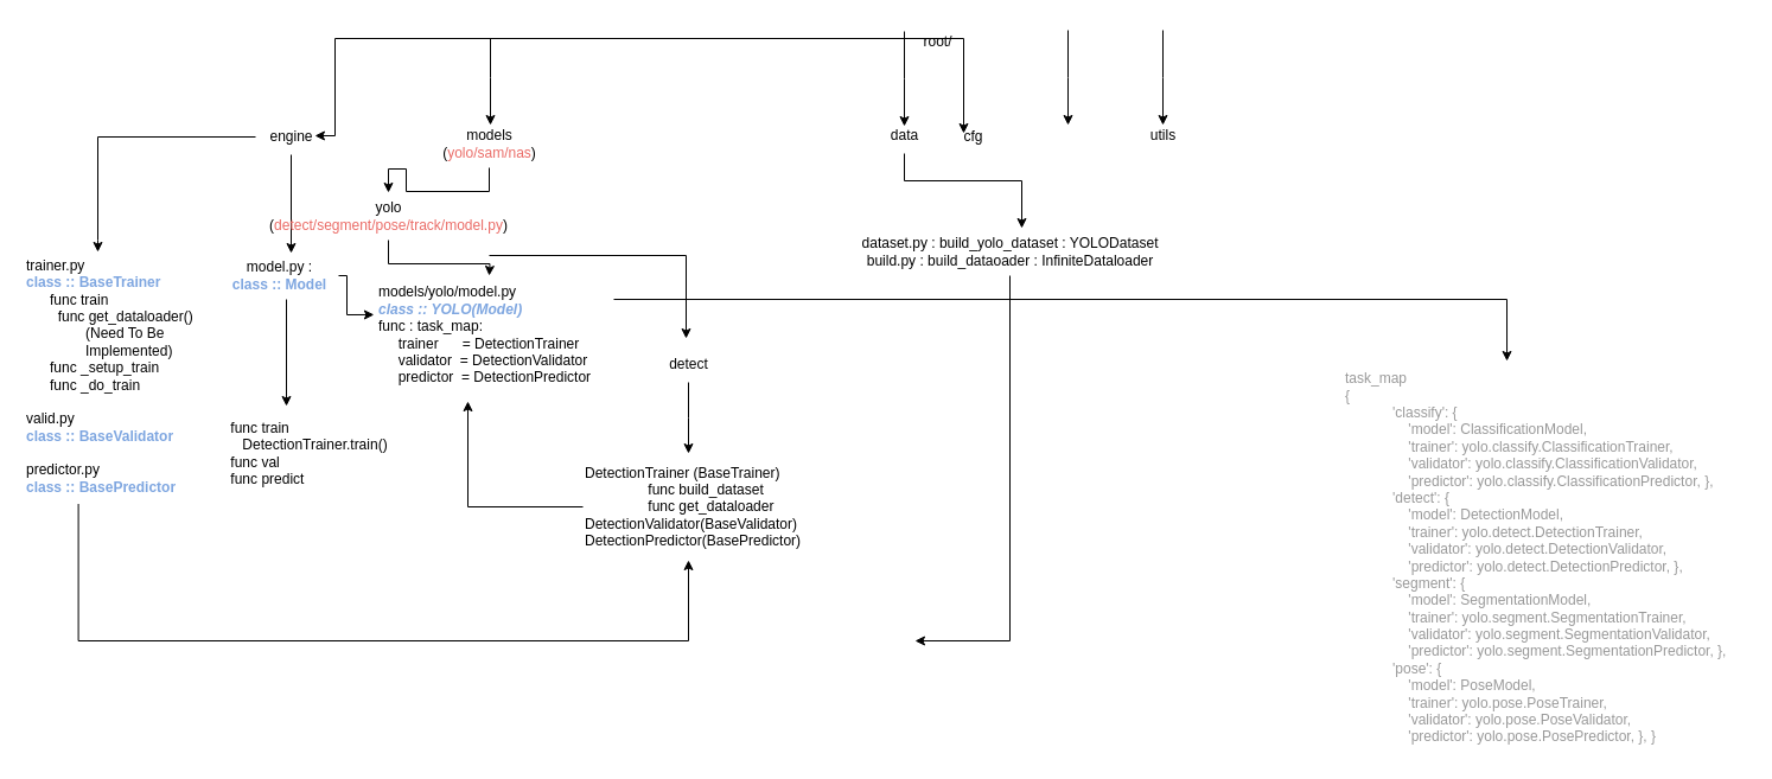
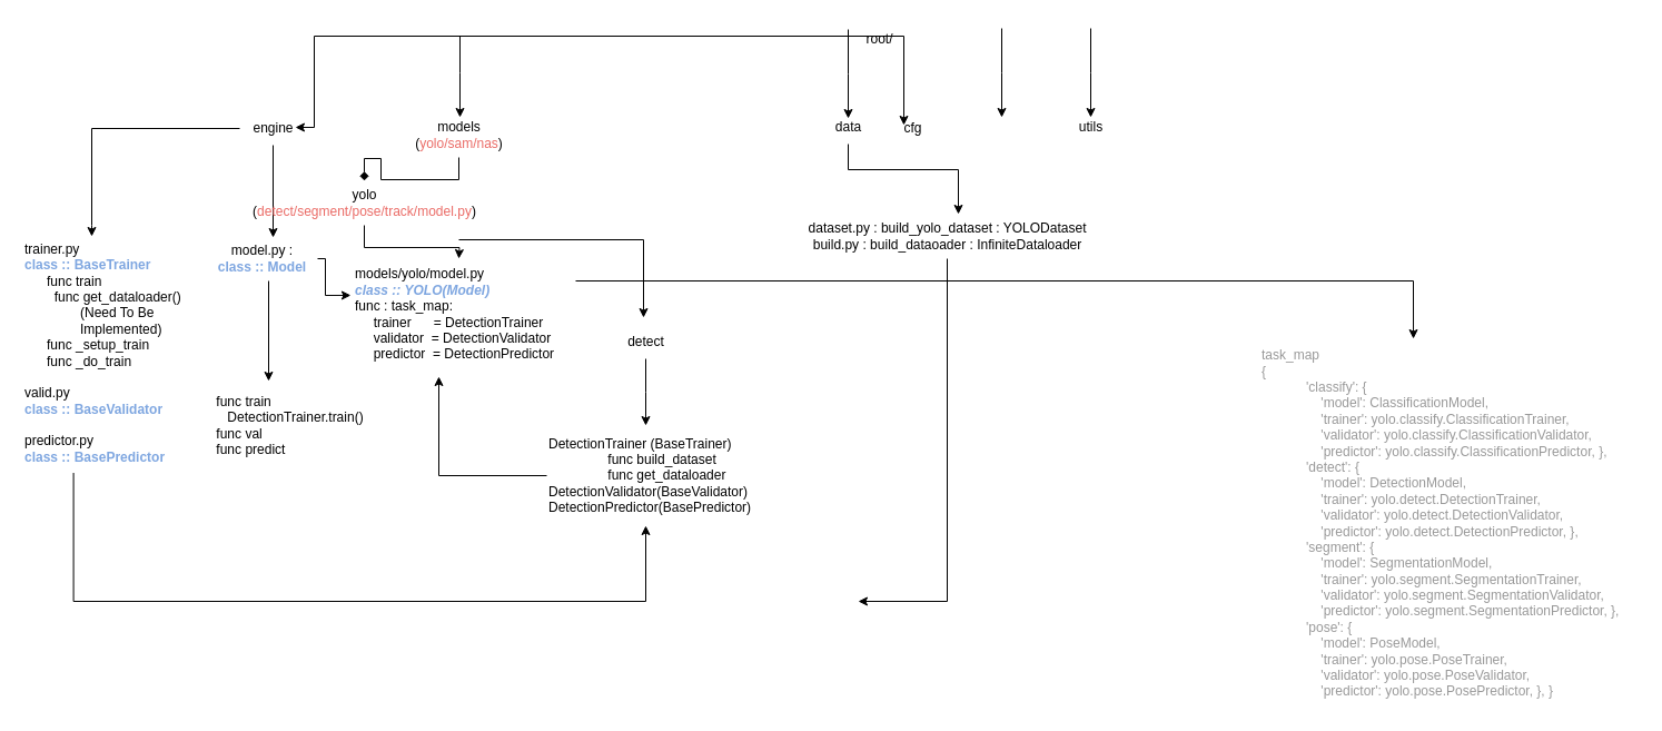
  <mxCell id="0" />
  <mxCell id="1" parent="0" />
  <mxCell id="2" style="edgeStyle=orthogonalEdgeStyle;rounded=0;orthogonalLoop=1;jettySize=auto;html=1;entryX=0.833;entryY=0.233;entryDx=0;entryDy=0;entryPerimeter=0;" parent="1" edge="1"><mxGeometry relative="1" as="geometry"><mxPoint x="264.98" y="113.99" as="targetPoint" /><mxPoint x="440" y="32" as="sourcePoint" /><Array as="points"><mxPoint x="282" y="32" /></Array></mxGeometry></mxCell>
  <mxCell id="3" style="edgeStyle=orthogonalEdgeStyle;rounded=0;orthogonalLoop=1;jettySize=auto;html=1;" parent="1" edge="1"><mxGeometry relative="1" as="geometry"><mxPoint x="812" y="112" as="targetPoint" /><mxPoint x="351" y="32" as="sourcePoint" /><Array as="points"><mxPoint x="812" y="32" /></Array></mxGeometry></mxCell>
  <mxCell id="4" value="root/" style="text;html=1;align=center;verticalAlign=middle;resizable=0;points=[];autosize=1;strokeColor=none;fillColor=none;" parent="1" vertex="1"><mxGeometry x="765" y="20" width="50" height="30" as="geometry" /></mxCell>
  <mxCell id="5" style="edgeStyle=orthogonalEdgeStyle;rounded=0;orthogonalLoop=1;jettySize=auto;html=1;entryX=0.6;entryY=0.025;entryDx=0;entryDy=0;entryPerimeter=0;" parent="1" source="7" edge="1" target="25"><mxGeometry relative="1" as="geometry"><mxPoint x="245" y="172" as="targetPoint" /></mxGeometry></mxCell>
  <mxCell id="6" value="" style="edgeStyle=orthogonalEdgeStyle;rounded=0;orthogonalLoop=1;jettySize=auto;html=1;" parent="1" source="7" edge="1"><mxGeometry relative="1" as="geometry"><mxPoint y="212" as="targetPoint" x="82" /><Array as="points"><mxPoint y="115" x="82" /><mxPoint y="202" x="82" /></Array></mxGeometry></mxCell>
  <mxCell id="7" value="engine" style="text;html=1;align=center;verticalAlign=middle;resizable=0;points=[];autosize=1;strokeColor=none;fillColor=none;" parent="1" vertex="1"><mxGeometry x="215" y="100" width="60" height="30" as="geometry" /></mxCell>
- <mxCell id="8" value="" style="edgeStyle=orthogonalEdgeStyle;rounded=0;orthogonalLoop=1;jettySize=auto;html=1;" parent="1" source="9" target="19" edge="1"><mxGeometry relative="1" as="geometry" /></mxCell>
+ <mxCell id="8" value="" style="edgeStyle=orthogonalEdgeStyle;rounded=0;orthogonalLoop=1;jettySize=auto;html=1;endArrow=diamond;" parent="1" source="9" target="19" edge="1"><mxGeometry relative="1" as="geometry" /></mxCell>
  <mxCell id="9" value="models&lt;br&gt;(&lt;font color=&quot;#ea6b66&quot;&gt;yolo/sam/nas&lt;/font&gt;)" style="text;html=1;align=center;verticalAlign=middle;resizable=0;points=[];autosize=1;strokeColor=none;fillColor=none;" parent="1" vertex="1"><mxGeometry x="362" y="101" width="100" height="40" as="geometry" /></mxCell>
  <mxCell id="10" value="utils" style="text;html=1;align=center;verticalAlign=middle;resizable=0;points=[];autosize=1;strokeColor=none;fillColor=none;" parent="1" vertex="1"><mxGeometry x="960" y="99" width="40" height="30" as="geometry" /></mxCell>
  <mxCell id="11" style="edgeStyle=orthogonalEdgeStyle;rounded=0;orthogonalLoop=1;jettySize=auto;html=1;" parent="1" edge="1"><mxGeometry relative="1" as="geometry"><mxPoint x="413" y="105" as="targetPoint" /><mxPoint x="412" y="32" as="sourcePoint" /><Array as="points"><mxPoint x="413" y="65" /><mxPoint x="413" y="65" /></Array></mxGeometry></mxCell>
  <mxCell id="12" style="edgeStyle=orthogonalEdgeStyle;rounded=0;orthogonalLoop=1;jettySize=auto;html=1;" parent="1" source="13" edge="1"><mxGeometry relative="1" as="geometry"><mxPoint x="861" y="192" as="targetPoint" /><Array as="points"><mxPoint x="762" y="152" /><mxPoint x="861" y="152" /></Array></mxGeometry></mxCell>
  <mxCell id="13" value="data&lt;span style=&quot;color: rgba(0, 0, 0, 0); font-family: monospace; font-size: 0px; text-align: start;&quot;&gt;%3CmxGraphModel%3E%3Croot%3E%3CmxCell%20id%3D%220%22%2F%3E%3CmxCell%20id%3D%221%22%20parent%3D%220%22%2F%3E%3CmxCell%20id%3D%222%22%20style%3D%22edgeStyle%3DorthogonalEdgeStyle%3Brounded%3D0%3BorthogonalLoop%3D1%3BjettySize%3Dauto%3Bhtml%3D1%3B%22%20edge%3D%221%22%20parent%3D%221%22%3E%3CmxGeometry%20relative%3D%221%22%20as%3D%22geometry%22%3E%3CmxPoint%20x%3D%22240%22%20y%3D%22480%22%20as%3D%22targetPoint%22%2F%3E%3CmxPoint%20x%3D%22240%22%20y%3D%22415%22%20as%3D%22sourcePoint%22%2F%3E%3C%2FmxGeometry%3E%3C%2FmxCell%3E%3CmxCell%20id%3D%223%22%20value%3D%22models%22%20style%3D%22text%3Bhtml%3D1%3Balign%3Dcenter%3BverticalAlign%3Dmiddle%3Bresizable%3D0%3Bpoints%3D%5B%5D%3Bautosize%3D1%3BstrokeColor%3Dnone%3BfillColor%3Dnone%3B%22%20vertex%3D%221%22%20parent%3D%221%22%3E%3CmxGeometry%20x%3D%22200%22%20y%3D%22475%22%20width%3D%2260%22%20height%3D%2230%22%20as%3D%22geometry%22%2F%3E%3C%2FmxCell%3E%3C%2Froot%3E%3C%2FmxGraphModel%3E&lt;/span&gt;" style="text;html=1;align=center;verticalAlign=middle;resizable=0;points=[];autosize=1;strokeColor=none;fillColor=none;" parent="1" vertex="1"><mxGeometry x="737" y="99" width="50" height="30" as="geometry" /></mxCell>
  <mxCell id="14" value="cfg" style="text;html=1;align=center;verticalAlign=middle;resizable=0;points=[];autosize=1;strokeColor=none;fillColor=none;" parent="1" vertex="1"><mxGeometry x="800" y="100" width="40" height="30" as="geometry" /></mxCell>
  <mxCell id="15" style="edgeStyle=orthogonalEdgeStyle;rounded=0;orthogonalLoop=1;jettySize=auto;html=1;" parent="1" edge="1"><mxGeometry relative="1" as="geometry"><mxPoint x="980" y="105" as="targetPoint" /><mxPoint x="980" y="25" as="sourcePoint" /><Array as="points"><mxPoint x="980" y="65" /><mxPoint x="980" y="65" /></Array></mxGeometry></mxCell>
  <mxCell id="16" style="edgeStyle=orthogonalEdgeStyle;rounded=0;orthogonalLoop=1;jettySize=auto;html=1;" parent="1" edge="1"><mxGeometry relative="1" as="geometry"><mxPoint x="762" y="106" as="targetPoint" /><mxPoint x="762" y="26" as="sourcePoint" /><Array as="points"><mxPoint x="762" y="66" /><mxPoint x="762" y="66" /></Array></mxGeometry></mxCell>
  <mxCell id="17" style="edgeStyle=orthogonalEdgeStyle;rounded=0;orthogonalLoop=1;jettySize=auto;html=1;" parent="1" edge="1"><mxGeometry relative="1" as="geometry"><mxPoint x="900" y="105" as="targetPoint" /><mxPoint x="900" y="25" as="sourcePoint" /><Array as="points"><mxPoint x="900" y="65" /><mxPoint x="900" y="65" /></Array></mxGeometry></mxCell>
  <mxCell id="18" style="edgeStyle=orthogonalEdgeStyle;rounded=0;orthogonalLoop=1;jettySize=auto;html=1;fontColor=#000000;" edge="1" parent="1" source="19"><mxGeometry relative="1" as="geometry"><mxPoint x="412" y="232" as="targetPoint" /></mxGeometry></mxCell>
  <mxCell id="19" value="yolo&lt;br&gt;(&lt;font color=&quot;#ea6b66&quot;&gt;detect/segment/pose/track/model.py&lt;/font&gt;)" style="text;html=1;align=center;verticalAlign=middle;resizable=0;points=[];autosize=1;strokeColor=none;fillColor=none;" parent="1" vertex="1"><mxGeometry x="217" y="162" width="220" height="40" as="geometry" /></mxCell>
  <mxCell id="20" style="edgeStyle=orthogonalEdgeStyle;rounded=0;orthogonalLoop=1;jettySize=auto;html=1;" parent="1" edge="1"><mxGeometry relative="1" as="geometry"><mxPoint x="578" y="285" as="targetPoint" /><Array as="points"><mxPoint x="578" y="215" /></Array><mxPoint x="412" y="215" as="sourcePoint" /></mxGeometry></mxCell>
  <mxCell id="21" style="edgeStyle=orthogonalEdgeStyle;rounded=0;orthogonalLoop=1;jettySize=auto;html=1;entryX=0.406;entryY=-0.003;entryDx=0;entryDy=0;entryPerimeter=0;fontColor=#EA6B66;" edge="1" parent="1" source="22" target="34"><mxGeometry relative="1" as="geometry"><Array as="points"><mxPoint x="1270" y="252" /></Array></mxGeometry></mxCell>
  <mxCell id="22" value="models/yolo/model.py&lt;br&gt;&lt;b&gt;&lt;i&gt;&lt;font color=&quot;#7ea6e0&quot;&gt;class :: YOLO(Model)&lt;/font&gt;&lt;br&gt;&lt;/i&gt;&lt;/b&gt;func : task_map:&lt;br&gt;&lt;span style=&quot;&quot;&gt;&amp;nbsp; &amp;nbsp; &amp;nbsp;trainer&amp;nbsp; &amp;nbsp; &amp;nbsp; = DetectionTrainer&lt;/span&gt;&lt;br style=&quot;&quot;&gt;&lt;span style=&quot;&quot;&gt;&amp;nbsp; &amp;nbsp; &amp;nbsp;validator&amp;nbsp; = DetectionValidator&lt;/span&gt;&lt;br style=&quot;&quot;&gt;&lt;span style=&quot;&quot;&gt;&amp;nbsp; &amp;nbsp; &amp;nbsp;predictor&amp;nbsp; = DetectionPredictor&lt;/span&gt;" style="text;html=1;align=left;verticalAlign=middle;resizable=0;points=[];autosize=1;strokeColor=none;fillColor=none;" parent="1" vertex="1"><mxGeometry x="317" y="232" width="200" height="100" as="geometry" /></mxCell>
  <mxCell id="23" style="edgeStyle=orthogonalEdgeStyle;rounded=0;orthogonalLoop=1;jettySize=auto;html=1;fontColor=#000000;" edge="1" parent="1"><mxGeometry relative="1" as="geometry"><mxPoint x="241" y="252" as="sourcePoint" /><mxPoint x="241" y="342" as="targetPoint" /><Array as="points" /></mxGeometry></mxCell>
  <mxCell id="24" style="edgeStyle=orthogonalEdgeStyle;rounded=0;orthogonalLoop=1;jettySize=auto;html=1;entryX=-0.011;entryY=0.345;entryDx=0;entryDy=0;entryPerimeter=0;fontColor=#000000;" edge="1" parent="1"><mxGeometry relative="1" as="geometry"><mxPoint x="285" y="232" as="sourcePoint" /><mxPoint x="314.91" y="264.95" as="targetPoint" /><Array as="points"><mxPoint x="292" y="232" /><mxPoint x="292" y="265" /></Array></mxGeometry></mxCell>
  <mxCell id="25" value="model.py : &lt;br&gt;&lt;b&gt;&lt;font color=&quot;#7ea6e0&quot;&gt;class :: Model&lt;/font&gt;&lt;/b&gt;" style="text;html=1;align=center;verticalAlign=middle;resizable=0;points=[];autosize=1;strokeColor=none;fillColor=none;" parent="1" vertex="1"><mxGeometry x="185" y="212" width="100" height="40" as="geometry" /></mxCell>
  <mxCell id="26" style="edgeStyle=orthogonalEdgeStyle;rounded=0;orthogonalLoop=1;jettySize=auto;html=1;fontColor=#000000;" edge="1" parent="1" source="27"><mxGeometry relative="1" as="geometry"><mxPoint x="580" y="382" as="targetPoint" /></mxGeometry></mxCell>
  <mxCell id="27" value="detect" style="text;html=1;align=center;verticalAlign=middle;resizable=0;points=[];autosize=1;strokeColor=none;fillColor=none;" parent="1" vertex="1"><mxGeometry x="550" y="292" width="60" height="30" as="geometry" /></mxCell>
  <mxCell id="28" style="edgeStyle=orthogonalEdgeStyle;rounded=0;orthogonalLoop=1;jettySize=auto;html=1;entryX=0.385;entryY=1.06;entryDx=0;entryDy=0;entryPerimeter=0;fontColor=#000000;" edge="1" parent="1" source="29" target="22"><mxGeometry relative="1" as="geometry"><Array as="points"><mxPoint x="394" y="427" /></Array></mxGeometry></mxCell>
  <mxCell id="29" value="DetectionTrainer (BaseTrainer)&lt;br&gt;&amp;nbsp; &amp;nbsp; &amp;nbsp; &amp;nbsp; &amp;nbsp; &amp;nbsp; &amp;nbsp; &amp;nbsp; func build_dataset&lt;br&gt;&amp;nbsp; &amp;nbsp; &amp;nbsp; &amp;nbsp; &amp;nbsp; &amp;nbsp; &amp;nbsp; &amp;nbsp; func get_dataloader&lt;br&gt;DetectionValidator(BaseValidator)&lt;br&gt;DetectionPredictor(BasePredictor)" style="text;html=1;align=left;verticalAlign=middle;resizable=0;points=[];autosize=1;strokeColor=none;fillColor=none;" parent="1" vertex="1"><mxGeometry x="491" y="382" width="210" height="90" as="geometry" /></mxCell>
  <mxCell id="30" style="edgeStyle=orthogonalEdgeStyle;rounded=0;orthogonalLoop=1;jettySize=auto;html=1;exitX=0.285;exitY=1.012;exitDx=0;exitDy=0;exitPerimeter=0;" parent="1" source="31" edge="1"><mxGeometry relative="1" as="geometry"><mxPoint x="580" y="472" as="targetPoint" /><Array as="points"><mxPoint x="66" y="540" /><mxPoint x="580" y="540" /></Array><mxPoint x="66" y="305" as="sourcePoint" /></mxGeometry></mxCell>
  <mxCell id="31" value="trainer.py&amp;nbsp;&lt;br&gt;&lt;b&gt;&lt;font color=&quot;#7ea6e0&quot;&gt;class :: BaseTrainer&lt;br&gt;&lt;/font&gt;&lt;/b&gt;&amp;nbsp; &amp;nbsp; &amp;nbsp; func train&lt;br&gt;&amp;nbsp; &amp;nbsp; &amp;nbsp; &amp;nbsp; func get_dataloader()&lt;br&gt;&amp;nbsp; &amp;nbsp; &amp;nbsp; &amp;nbsp; &amp;nbsp; &amp;nbsp; &amp;nbsp; &amp;nbsp;(Need To Be &lt;br&gt;&amp;nbsp; &amp;nbsp; &amp;nbsp; &amp;nbsp; &amp;nbsp; &amp;nbsp; &amp;nbsp; &amp;nbsp;Implemented)&lt;br&gt;&amp;nbsp; &amp;nbsp; &amp;nbsp; func _setup_train&lt;br&gt;&amp;nbsp; &amp;nbsp; &amp;nbsp; func _do_train&lt;br&gt;&lt;br&gt;valid.py &lt;br&gt;&lt;font color=&quot;#7ea6e0&quot;&gt;&lt;b&gt;class :: BaseValidator&lt;br&gt;&lt;/b&gt;&lt;/font&gt;&lt;br&gt;predictor.py&amp;nbsp;&lt;br&gt;&lt;b&gt;&lt;font color=&quot;#7ea6e0&quot;&gt;class :: BasePredictor&lt;/font&gt;&lt;/b&gt;" style="text;html=1;align=left;verticalAlign=middle;resizable=0;points=[];autosize=1;strokeColor=none;fillColor=none;" parent="1" vertex="1"><mxGeometry x="20" y="212" width="160" height="210" as="geometry" /></mxCell>
  <mxCell id="32" style="edgeStyle=orthogonalEdgeStyle;rounded=0;orthogonalLoop=1;jettySize=auto;html=1;" parent="1" source="33" edge="1"><mxGeometry relative="1" as="geometry"><mxPoint x="771" y="540" as="targetPoint" /><Array as="points"><mxPoint x="851" y="540" /></Array></mxGeometry></mxCell>
  <mxCell id="33" value="dataset.py : build_yolo_dataset : YOLODataset&lt;br&gt;build.py : build_dataoader : InfiniteDataloader" style="text;html=1;align=center;verticalAlign=middle;resizable=0;points=[];autosize=1;strokeColor=none;fillColor=none;" parent="1" vertex="1"><mxGeometry x="716" y="192" width="270" height="40" as="geometry" /></mxCell>
  <mxCell id="34" value="&lt;div&gt;&lt;font color=&quot;#999999&quot;&gt;task_map&lt;/font&gt;&lt;/div&gt;&lt;div&gt;&lt;font color=&quot;#999999&quot;&gt;{&lt;/font&gt;&lt;/div&gt;&lt;div&gt;&lt;font color=&quot;#999999&quot;&gt;&amp;nbsp; &amp;nbsp; &amp;nbsp; &amp;nbsp; &amp;nbsp; &amp;nbsp; 'classify': {&lt;/font&gt;&lt;/div&gt;&lt;div&gt;&lt;font color=&quot;#999999&quot;&gt;&amp;nbsp; &amp;nbsp; &amp;nbsp; &amp;nbsp; &amp;nbsp; &amp;nbsp; &amp;nbsp; &amp;nbsp; 'model': ClassificationModel,&lt;/font&gt;&lt;/div&gt;&lt;div&gt;&lt;font color=&quot;#999999&quot;&gt;&amp;nbsp; &amp;nbsp; &amp;nbsp; &amp;nbsp; &amp;nbsp; &amp;nbsp; &amp;nbsp; &amp;nbsp; 'trainer': yolo.classify.ClassificationTrainer,&lt;/font&gt;&lt;/div&gt;&lt;div&gt;&lt;font color=&quot;#999999&quot;&gt;&amp;nbsp; &amp;nbsp; &amp;nbsp; &amp;nbsp; &amp;nbsp; &amp;nbsp; &amp;nbsp; &amp;nbsp; 'validator': yolo.classify.ClassificationValidator,&lt;/font&gt;&lt;/div&gt;&lt;div&gt;&lt;font color=&quot;#999999&quot;&gt;&amp;nbsp; &amp;nbsp; &amp;nbsp; &amp;nbsp; &amp;nbsp; &amp;nbsp; &amp;nbsp; &amp;nbsp; 'predictor': yolo.classify.ClassificationPredictor, },&lt;/font&gt;&lt;/div&gt;&lt;div&gt;&lt;font color=&quot;#999999&quot;&gt;&amp;nbsp; &amp;nbsp; &amp;nbsp; &amp;nbsp; &amp;nbsp; &amp;nbsp; 'detect': {&lt;/font&gt;&lt;/div&gt;&lt;div&gt;&lt;font color=&quot;#999999&quot;&gt;&amp;nbsp; &amp;nbsp; &amp;nbsp; &amp;nbsp; &amp;nbsp; &amp;nbsp; &amp;nbsp; &amp;nbsp; 'model': DetectionModel,&lt;/font&gt;&lt;/div&gt;&lt;div&gt;&lt;font color=&quot;#999999&quot;&gt;&amp;nbsp; &amp;nbsp; &amp;nbsp; &amp;nbsp; &amp;nbsp; &amp;nbsp; &amp;nbsp; &amp;nbsp; 'trainer': yolo.detect.DetectionTrainer,&lt;/font&gt;&lt;/div&gt;&lt;div&gt;&lt;font color=&quot;#999999&quot;&gt;&amp;nbsp; &amp;nbsp; &amp;nbsp; &amp;nbsp; &amp;nbsp; &amp;nbsp; &amp;nbsp; &amp;nbsp; 'validator': yolo.detect.DetectionValidator,&lt;/font&gt;&lt;/div&gt;&lt;div&gt;&lt;font color=&quot;#999999&quot;&gt;&amp;nbsp; &amp;nbsp; &amp;nbsp; &amp;nbsp; &amp;nbsp; &amp;nbsp; &amp;nbsp; &amp;nbsp; 'predictor': yolo.detect.DetectionPredictor, },&lt;/font&gt;&lt;/div&gt;&lt;div&gt;&lt;font color=&quot;#999999&quot;&gt;&amp;nbsp; &amp;nbsp; &amp;nbsp; &amp;nbsp; &amp;nbsp; &amp;nbsp; 'segment': {&lt;/font&gt;&lt;/div&gt;&lt;div&gt;&lt;font color=&quot;#999999&quot;&gt;&amp;nbsp; &amp;nbsp; &amp;nbsp; &amp;nbsp; &amp;nbsp; &amp;nbsp; &amp;nbsp; &amp;nbsp; 'model': SegmentationModel,&lt;/font&gt;&lt;/div&gt;&lt;div&gt;&lt;font color=&quot;#999999&quot;&gt;&amp;nbsp; &amp;nbsp; &amp;nbsp; &amp;nbsp; &amp;nbsp; &amp;nbsp; &amp;nbsp; &amp;nbsp; 'trainer': yolo.segment.SegmentationTrainer,&lt;/font&gt;&lt;/div&gt;&lt;div&gt;&lt;font color=&quot;#999999&quot;&gt;&amp;nbsp; &amp;nbsp; &amp;nbsp; &amp;nbsp; &amp;nbsp; &amp;nbsp; &amp;nbsp; &amp;nbsp; 'validator': yolo.segment.SegmentationValidator,&lt;/font&gt;&lt;/div&gt;&lt;div&gt;&lt;font color=&quot;#999999&quot;&gt;&amp;nbsp; &amp;nbsp; &amp;nbsp; &amp;nbsp; &amp;nbsp; &amp;nbsp; &amp;nbsp; &amp;nbsp; 'predictor': yolo.segment.SegmentationPredictor, },&lt;/font&gt;&lt;/div&gt;&lt;div&gt;&lt;font color=&quot;#999999&quot;&gt;&amp;nbsp; &amp;nbsp; &amp;nbsp; &amp;nbsp; &amp;nbsp; &amp;nbsp; 'pose': {&lt;/font&gt;&lt;/div&gt;&lt;div&gt;&lt;font color=&quot;#999999&quot;&gt;&amp;nbsp; &amp;nbsp; &amp;nbsp; &amp;nbsp; &amp;nbsp; &amp;nbsp; &amp;nbsp; &amp;nbsp; 'model': PoseModel,&lt;/font&gt;&lt;/div&gt;&lt;div&gt;&lt;font color=&quot;#999999&quot;&gt;&amp;nbsp; &amp;nbsp; &amp;nbsp; &amp;nbsp; &amp;nbsp; &amp;nbsp; &amp;nbsp; &amp;nbsp; 'trainer': yolo.pose.PoseTrainer,&lt;/font&gt;&lt;/div&gt;&lt;div&gt;&lt;font color=&quot;#999999&quot;&gt;&amp;nbsp; &amp;nbsp; &amp;nbsp; &amp;nbsp; &amp;nbsp; &amp;nbsp; &amp;nbsp; &amp;nbsp; 'validator': yolo.pose.PoseValidator,&lt;/font&gt;&lt;/div&gt;&lt;div&gt;&lt;font color=&quot;#999999&quot;&gt;&amp;nbsp; &amp;nbsp; &amp;nbsp; &amp;nbsp; &amp;nbsp; &amp;nbsp; &amp;nbsp; &amp;nbsp; 'predictor': yolo.pose.PosePredictor, }, }&lt;/font&gt;&lt;/div&gt;" style="text;html=1;align=left;verticalAlign=middle;resizable=0;points=[];autosize=1;strokeColor=none;fillColor=none;fontColor=#EA6B66;" vertex="1" parent="1"><mxGeometry x="1132" y="305" width="340" height="330" as="geometry" /></mxCell>
  <mxCell id="35" value="&lt;div style=&quot;text-align: left;&quot;&gt;&lt;span style=&quot;background-color: initial;&quot;&gt;&lt;font color=&quot;#000000&quot;&gt;func train&lt;/font&gt;&lt;/span&gt;&lt;/div&gt;&lt;div style=&quot;text-align: left;&quot;&gt;&lt;span style=&quot;background-color: initial;&quot;&gt;&lt;font color=&quot;#000000&quot;&gt;&amp;nbsp; &amp;nbsp;DetectionTrainer.train()&lt;/font&gt;&lt;/span&gt;&lt;/div&gt;&lt;div style=&quot;text-align: left;&quot;&gt;&lt;span style=&quot;background-color: initial;&quot;&gt;&lt;font color=&quot;#000000&quot;&gt;func val&lt;/font&gt;&lt;/span&gt;&lt;/div&gt;&lt;div style=&quot;text-align: left;&quot;&gt;&lt;span style=&quot;background-color: initial;&quot;&gt;&lt;font color=&quot;#000000&quot;&gt;func predict&lt;/font&gt;&lt;/span&gt;&lt;/div&gt;" style="text;html=1;strokeColor=none;fillColor=none;align=center;verticalAlign=middle;whiteSpace=wrap;rounded=0;fontColor=#7EA6E0;" vertex="1" parent="1"><mxGeometry x="192.5" y="342" width="135" height="80" as="geometry" /></mxCell>
